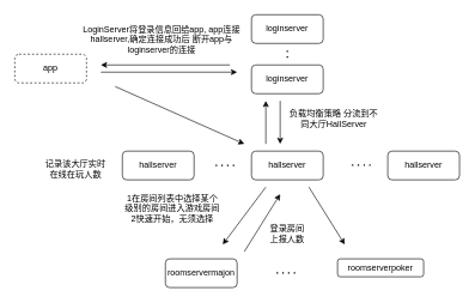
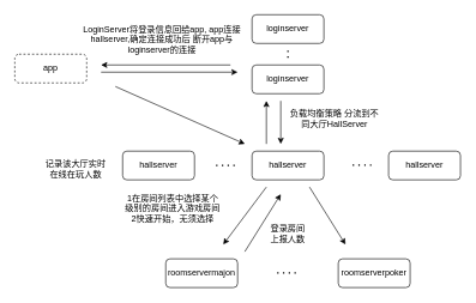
  <mxCell id="0" />
  <mxCell id="1" parent="0" />
  <mxCell id="2" value="app" style="rounded=1;whiteSpace=wrap;html=1;dashed=1;" vertex="1" parent="1"><mxGeometry x="20" y="75" width="100" height="40" as="geometry" /></mxCell>
  <mxCell id="3" value="hallserver" style="rounded=1;whiteSpace=wrap;html=1;" vertex="1" parent="1"><mxGeometry x="350" y="210" width="100" height="40" as="geometry" /></mxCell>
  <mxCell id="4" value="loginserver" style="rounded=1;whiteSpace=wrap;html=1;" vertex="1" parent="1"><mxGeometry x="350" y="20" width="100" height="40" as="geometry" /></mxCell>
  <mxCell id="5" value="" style="endArrow=classic;html=1;" edge="1" parent="1"><mxGeometry width="50" height="50" relative="1" as="geometry"><mxPoint x="140" y="100" as="sourcePoint" /><mxPoint x="330" y="100" as="targetPoint" /></mxGeometry></mxCell>
  <mxCell id="6" value="" style="endArrow=classic;html=1;" edge="1" parent="1"><mxGeometry width="50" height="50" relative="1" as="geometry"><mxPoint x="390" y="140" as="sourcePoint" /><mxPoint x="390" y="200" as="targetPoint" /></mxGeometry></mxCell>
  <mxCell id="7" value="roomservermajon" style="rounded=1;whiteSpace=wrap;html=1;" vertex="1" parent="1"><mxGeometry x="230" y="360" width="100" height="40" as="geometry" /></mxCell>
- <mxCell id="8" value="roomserverpoker" style="rounded=1;whiteSpace=wrap;html=1;" vertex="1" parent="1"><mxGeometry x="470" y="360" width="120" height="25" as="geometry" /></mxCell>
+ <mxCell id="8" value="roomserverpoker" style="rounded=1;whiteSpace=wrap;html=1;" vertex="1" parent="1"><mxGeometry x="470" y="360" width="100" height="40" as="geometry" /></mxCell>
  <mxCell id="9" value="" style="endArrow=classic;html=1;" edge="1" parent="1"><mxGeometry width="50" height="50" relative="1" as="geometry"><mxPoint x="370" y="260" as="sourcePoint" /><mxPoint x="310" y="340" as="targetPoint" /></mxGeometry></mxCell>
  <mxCell id="10" value="" style="endArrow=classic;html=1;" edge="1" parent="1"><mxGeometry width="50" height="50" relative="1" as="geometry"><mxPoint x="430" y="260" as="sourcePoint" /><mxPoint x="480" y="340" as="targetPoint" /></mxGeometry></mxCell>
  <mxCell id="11" value="hallserver" style="rounded=1;whiteSpace=wrap;html=1;" vertex="1" parent="1"><mxGeometry x="170" y="210" width="100" height="40" as="geometry" /></mxCell>
  <mxCell id="12" value="hallserver" style="rounded=1;whiteSpace=wrap;html=1;" vertex="1" parent="1"><mxGeometry x="540" y="210" width="100" height="40" as="geometry" /></mxCell>
  <mxCell id="13" value="" style="endArrow=none;dashed=1;html=1;dashPattern=1 3;strokeWidth=2;" edge="1" parent="1"><mxGeometry width="50" height="50" relative="1" as="geometry"><mxPoint x="300" y="230" as="sourcePoint" /><mxPoint x="330" y="230" as="targetPoint" /></mxGeometry></mxCell>
  <mxCell id="14" value="" style="endArrow=none;dashed=1;html=1;dashPattern=1 3;strokeWidth=2;" edge="1" parent="1"><mxGeometry width="50" height="50" relative="1" as="geometry"><mxPoint x="490" y="229.5" as="sourcePoint" /><mxPoint x="520" y="229.5" as="targetPoint" /><Array as="points"><mxPoint x="510" y="229.5" /></Array></mxGeometry></mxCell>
  <mxCell id="15" value="负载均衡策略 分流到不同大厅HallServer" style="text;html=1;strokeColor=none;fillColor=none;align=center;verticalAlign=middle;whiteSpace=wrap;rounded=0;" vertex="1" parent="1"><mxGeometry x="400" y="150" width="130" height="30" as="geometry" /></mxCell>
  <mxCell id="16" value="" style="endArrow=none;dashed=1;html=1;dashPattern=1 3;strokeWidth=2;" edge="1" parent="1"><mxGeometry width="50" height="50" relative="1" as="geometry"><mxPoint x="385" y="379.5" as="sourcePoint" /><mxPoint x="415" y="379.5" as="targetPoint" /></mxGeometry></mxCell>
  <mxCell id="17" value="1在房间列表中选择某个级别的房间进入游戏房间&lt;br&gt;2快速开始，无须选择" style="text;html=1;strokeColor=none;fillColor=none;align=center;verticalAlign=middle;whiteSpace=wrap;rounded=0;" vertex="1" parent="1"><mxGeometry x="170" y="280" width="140" height="20" as="geometry" /></mxCell>
  <mxCell id="18" value="" style="endArrow=classic;html=1;" edge="1" parent="1"><mxGeometry width="50" height="50" relative="1" as="geometry"><mxPoint x="160" y="120" as="sourcePoint" /><mxPoint x="340" y="200" as="targetPoint" /></mxGeometry></mxCell>
  <mxCell id="19" value="" style="endArrow=classic;html=1;" edge="1" parent="1"><mxGeometry width="50" height="50" relative="1" as="geometry"><mxPoint x="370" y="200" as="sourcePoint" /><mxPoint x="370" y="140" as="targetPoint" /></mxGeometry></mxCell>
  <mxCell id="20" value="" style="endArrow=classic;html=1;" edge="1" parent="1"><mxGeometry width="50" height="50" relative="1" as="geometry"><mxPoint x="320" y="90" as="sourcePoint" /><mxPoint x="140" y="90" as="targetPoint" /></mxGeometry></mxCell>
  <mxCell id="21" value="LoginServer将登录信息回给app, app连接hallserver,确定连接成功后 断开app与loginserver的连接" style="text;html=1;strokeColor=none;fillColor=none;align=center;verticalAlign=middle;whiteSpace=wrap;rounded=0;" vertex="1" parent="1"><mxGeometry x="110" y="40" width="230" height="30" as="geometry" /></mxCell>
  <mxCell id="22" value="" style="endArrow=classic;html=1;" edge="1" parent="1"><mxGeometry width="50" height="50" relative="1" as="geometry"><mxPoint x="340" y="350" as="sourcePoint" /><mxPoint x="390" y="270" as="targetPoint" /></mxGeometry></mxCell>
  <mxCell id="23" value="登录房间上报人数" style="text;html=1;strokeColor=none;fillColor=none;align=center;verticalAlign=middle;whiteSpace=wrap;rounded=0;" vertex="1" parent="1"><mxGeometry x="370" y="310" width="60" height="30" as="geometry" /></mxCell>
  <mxCell id="24" value="loginserver" style="rounded=1;whiteSpace=wrap;html=1;" vertex="1" parent="1"><mxGeometry x="350" y="90" width="100" height="40" as="geometry" /></mxCell>
  <mxCell id="25" value="" style="endArrow=none;dashed=1;html=1;dashPattern=1 3;strokeWidth=2;" edge="1" parent="1"><mxGeometry width="50" height="50" relative="1" as="geometry"><mxPoint x="400" y="80" as="sourcePoint" /><mxPoint x="400" y="70" as="targetPoint" /></mxGeometry></mxCell>
  <mxCell id="26" value="记录该大厅实时在线在玩人数" style="text;html=1;strokeColor=none;fillColor=none;align=center;verticalAlign=middle;whiteSpace=wrap;rounded=0;" vertex="1" parent="1"><mxGeometry x="60" y="220" width="90" height="30" as="geometry" /></mxCell>
